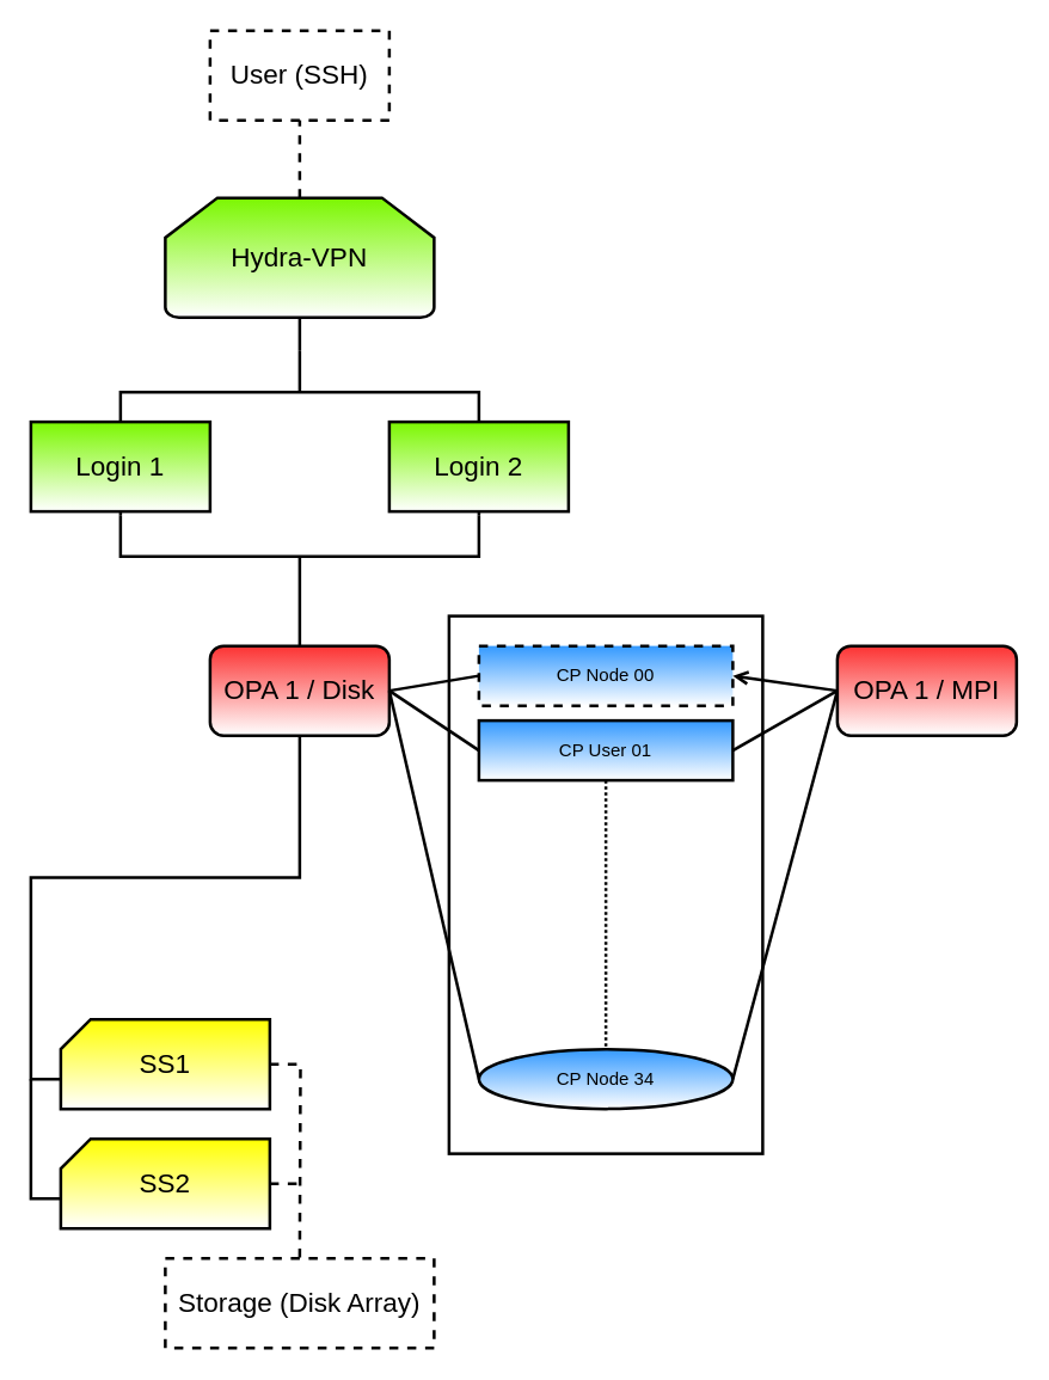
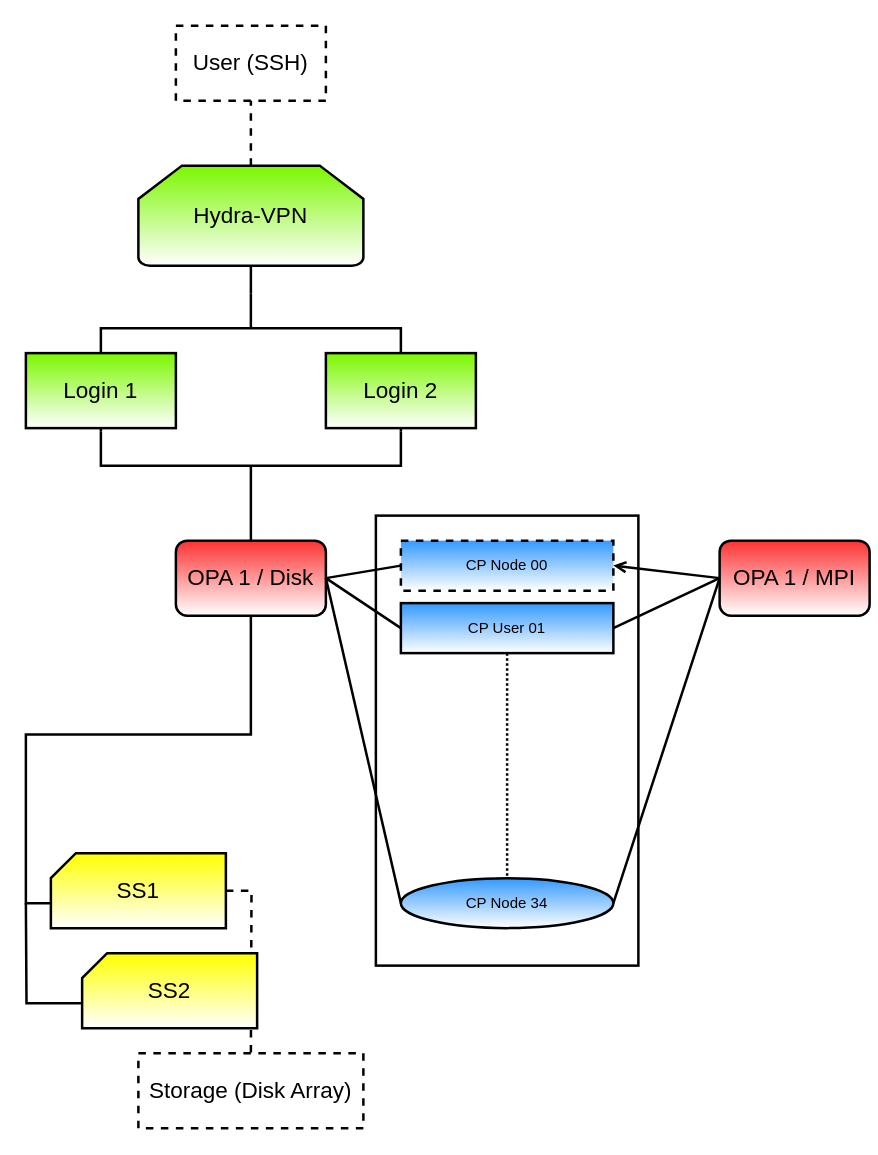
  <mxCell id="0" />
  <mxCell id="1" parent="0" />
  <mxCell id="2" style="edgeStyle=orthogonalEdgeStyle;rounded=0;orthogonalLoop=1;jettySize=auto;html=1;exitX=0.5;exitY=1;exitDx=0;exitDy=0;exitPerimeter=0;entryX=0;entryY=0.5;entryDx=0;entryDy=0;entryPerimeter=0;endArrow=none;endFill=0;strokeWidth=2;" parent="1" source="4" target="5" edge="1"><mxGeometry relative="1" as="geometry" /></mxCell>
  <mxCell id="3" style="edgeStyle=orthogonalEdgeStyle;rounded=0;orthogonalLoop=1;jettySize=auto;html=1;exitX=0.5;exitY=0;exitDx=0;exitDy=0;exitPerimeter=0;endArrow=none;endFill=0;strokeWidth=2;dashed=1;" parent="1" source="4" edge="1"><mxGeometry relative="1" as="geometry"><mxPoint x="200" y="62" as="targetPoint" /></mxGeometry></mxCell>
  <mxCell id="4" value="&lt;font style=&quot;font-size: 18px&quot;&gt;Hydra-VPN&lt;/font&gt;" style="strokeWidth=2;html=1;shape=mxgraph.flowchart.loop_limit;whiteSpace=wrap;fillColor=#7BF700;gradientColor=#ffffff;" parent="1" vertex="1"><mxGeometry x="110" y="132" width="180" height="80" as="geometry" /></mxCell>
  <mxCell id="5" value="" style="strokeWidth=2;html=1;shape=mxgraph.flowchart.annotation_2;align=left;pointerEvents=1;rotation=90;" parent="1" vertex="1"><mxGeometry x="172.5" y="142" width="55" height="240" as="geometry" /></mxCell>
  <mxCell id="6" style="edgeStyle=orthogonalEdgeStyle;rounded=0;orthogonalLoop=1;jettySize=auto;html=1;exitX=0.5;exitY=1;exitDx=0;exitDy=0;entryX=1;entryY=1;entryDx=0;entryDy=0;entryPerimeter=0;endArrow=none;endFill=0;strokeWidth=2;" parent="1" source="7" target="11" edge="1"><mxGeometry relative="1" as="geometry" /></mxCell>
  <mxCell id="7" value="&lt;font style=&quot;font-size: 18px&quot;&gt;Login 1&lt;/font&gt;" style="rounded=0;whiteSpace=wrap;html=1;strokeWidth=2;gradientColor=#ffffff;fillColor=#7BF700;" parent="1" vertex="1"><mxGeometry x="20" y="282" width="120" height="60" as="geometry" /></mxCell>
  <mxCell id="8" style="edgeStyle=orthogonalEdgeStyle;rounded=0;orthogonalLoop=1;jettySize=auto;html=1;exitX=0.5;exitY=1;exitDx=0;exitDy=0;entryX=1;entryY=0;entryDx=0;entryDy=0;entryPerimeter=0;endArrow=none;endFill=0;strokeWidth=2;" parent="1" source="9" target="11" edge="1"><mxGeometry relative="1" as="geometry" /></mxCell>
  <mxCell id="9" value="&lt;font style=&quot;font-size: 18px&quot;&gt;Login 2&lt;/font&gt;" style="rounded=0;whiteSpace=wrap;html=1;strokeWidth=2;fillColor=#7BF700;gradientColor=#ffffff;" parent="1" vertex="1"><mxGeometry x="260" y="282" width="120" height="60" as="geometry" /></mxCell>
  <mxCell id="10" style="edgeStyle=orthogonalEdgeStyle;rounded=0;orthogonalLoop=1;jettySize=auto;html=1;exitX=0;exitY=0.5;exitDx=0;exitDy=0;exitPerimeter=0;entryX=0.5;entryY=0;entryDx=0;entryDy=0;endArrow=none;endFill=0;strokeWidth=2;" parent="1" source="11" target="13" edge="1"><mxGeometry relative="1" as="geometry" /></mxCell>
  <mxCell id="11" value="" style="strokeWidth=2;html=1;shape=mxgraph.flowchart.annotation_2;align=left;pointerEvents=1;rotation=90;flipV=0;flipH=1;" parent="1" vertex="1"><mxGeometry x="172.5" y="252" width="55" height="240" as="geometry" /></mxCell>
  <mxCell id="12" style="edgeStyle=orthogonalEdgeStyle;rounded=0;orthogonalLoop=1;jettySize=auto;html=1;exitX=0.5;exitY=1;exitDx=0;exitDy=0;entryX=0;entryY=0;entryDx=0;entryDy=40;entryPerimeter=0;endArrow=none;endFill=0;strokeWidth=2;" parent="1" source="13" target="15" edge="1"><mxGeometry relative="1" as="geometry" /></mxCell>
  <mxCell id="13" value="&lt;font style=&quot;font-size: 18px&quot;&gt;OPA 1 / Disk&lt;/font&gt;" style="rounded=1;whiteSpace=wrap;html=1;strokeWidth=2;fillColor=#FC3232;gradientColor=#ffffff;" parent="1" vertex="1"><mxGeometry x="140" y="432" width="120" height="60" as="geometry" /></mxCell>
  <mxCell id="14" style="edgeStyle=orthogonalEdgeStyle;rounded=0;orthogonalLoop=1;jettySize=auto;html=1;exitX=1;exitY=0.5;exitDx=0;exitDy=0;exitPerimeter=0;endArrow=none;endFill=0;strokeWidth=2;dashed=1;" parent="1" source="15" edge="1"><mxGeometry relative="1" as="geometry"><mxPoint x="200" y="842" as="targetPoint" /></mxGeometry></mxCell>
  <mxCell id="15" value="&lt;font style=&quot;font-size: 18px&quot;&gt;SS1&lt;/font&gt;" style="verticalLabelPosition=middle;verticalAlign=middle;html=1;strokeWidth=2;shape=card;whiteSpace=wrap;size=20;arcSize=12;fillColor=#FFFF00;gradientColor=#ffffff;labelPosition=center;align=center;" parent="1" vertex="1"><mxGeometry x="40" y="682" width="140" height="60" as="geometry" /></mxCell>
  <mxCell id="16" style="edgeStyle=orthogonalEdgeStyle;rounded=0;orthogonalLoop=1;jettySize=auto;html=1;exitX=0;exitY=0;exitDx=0;exitDy=40;exitPerimeter=0;endArrow=none;endFill=0;strokeWidth=2;" parent="1" source="18" edge="1"><mxGeometry relative="1" as="geometry"><mxPoint x="20" y="722" as="targetPoint" /></mxGeometry></mxCell>
  <mxCell id="17" style="edgeStyle=orthogonalEdgeStyle;rounded=0;orthogonalLoop=1;jettySize=auto;html=1;exitX=1;exitY=0.5;exitDx=0;exitDy=0;exitPerimeter=0;endArrow=none;endFill=0;strokeWidth=2;dashed=1;" parent="1" source="18" edge="1"><mxGeometry relative="1" as="geometry"><mxPoint x="200" y="792" as="targetPoint" /></mxGeometry></mxCell>
- <mxCell id="18" value="&lt;font style=&quot;font-size: 18px&quot;&gt;SS2&lt;/font&gt;" style="verticalLabelPosition=middle;verticalAlign=middle;html=1;strokeWidth=2;shape=card;whiteSpace=wrap;size=20;arcSize=12;fillColor=#FFFF00;gradientColor=#ffffff;labelPosition=center;align=center;" parent="1" vertex="1"><mxGeometry x="40" y="762" width="140" height="60" as="geometry" /></mxCell>
+ <mxCell id="18" value="&lt;font style=&quot;font-size: 18px&quot;&gt;SS2&lt;/font&gt;" style="verticalLabelPosition=middle;verticalAlign=middle;html=1;strokeWidth=2;shape=card;whiteSpace=wrap;size=20;arcSize=12;fillColor=#FFFF00;gradientColor=#ffffff;labelPosition=center;align=center;" parent="1" vertex="1"><mxGeometry x="65" y="762" width="140" height="60" as="geometry" /></mxCell>
  <mxCell id="19" value="" style="whiteSpace=wrap;html=1;strokeWidth=2;fillColor=#FFFFFF;gradientColor=#ffffff;" parent="1" vertex="1"><mxGeometry x="300" y="412" width="210" height="360" as="geometry" /></mxCell>
  <mxCell id="20" value="CP Node 00" style="rounded=0;whiteSpace=wrap;html=1;strokeWidth=2;fillColor=#3399FF;gradientColor=#ffffff;dashed=1;" parent="1" vertex="1"><mxGeometry x="320" y="432" width="170" height="40" as="geometry" /></mxCell>
  <mxCell id="21" style="edgeStyle=orthogonalEdgeStyle;rounded=0;orthogonalLoop=1;jettySize=auto;html=1;exitX=0.5;exitY=1;exitDx=0;exitDy=0;dashed=1;endArrow=none;endFill=0;strokeWidth=2;dashPattern=1 1;" parent="1" source="22" target="23" edge="1"><mxGeometry relative="1" as="geometry" /></mxCell>
  <mxCell id="22" value="CP User 01" style="rounded=0;whiteSpace=wrap;html=1;strokeWidth=2;fillColor=#3399FF;gradientColor=#ffffff;" parent="1" vertex="1"><mxGeometry x="320" y="482" width="170" height="40" as="geometry" /></mxCell>
  <mxCell id="23" value="CP Node 34" style="ellipse;whiteSpace=wrap;html=1;strokeWidth=2;fillColor=#3399FF;gradientColor=#ffffff;" parent="1" vertex="1"><mxGeometry x="320" y="702" width="170" height="40" as="geometry" /></mxCell>
  <mxCell id="24" style="rounded=0;orthogonalLoop=1;jettySize=auto;html=1;exitX=1;exitY=0.5;exitDx=0;exitDy=0;entryX=0;entryY=0.5;entryDx=0;entryDy=0;endArrow=none;endFill=0;strokeWidth=2;" parent="1" source="13" target="20" edge="1"><mxGeometry relative="1" as="geometry" /></mxCell>
  <mxCell id="25" style="edgeStyle=none;rounded=0;orthogonalLoop=1;jettySize=auto;html=1;exitX=1;exitY=0.5;exitDx=0;exitDy=0;entryX=0;entryY=0.5;entryDx=0;entryDy=0;endArrow=none;endFill=0;strokeWidth=2;" parent="1" source="13" target="22" edge="1"><mxGeometry relative="1" as="geometry" /></mxCell>
  <mxCell id="26" style="edgeStyle=none;rounded=0;orthogonalLoop=1;jettySize=auto;html=1;exitX=1;exitY=0.5;exitDx=0;exitDy=0;entryX=0;entryY=0.5;entryDx=0;entryDy=0;endArrow=none;endFill=0;strokeWidth=2;" parent="1" source="13" target="23" edge="1"><mxGeometry relative="1" as="geometry" /></mxCell>
  <mxCell id="27" style="edgeStyle=none;rounded=0;orthogonalLoop=1;jettySize=auto;html=1;exitX=0;exitY=0.5;exitDx=0;exitDy=0;entryX=1;entryY=0.5;entryDx=0;entryDy=0;endArrow=open;endFill=0;strokeWidth=2;" parent="1" source="30" target="20" edge="1"><mxGeometry relative="1" as="geometry" /></mxCell>
  <mxCell id="28" style="edgeStyle=none;rounded=0;orthogonalLoop=1;jettySize=auto;html=1;exitX=0;exitY=0.5;exitDx=0;exitDy=0;entryX=1;entryY=0.5;entryDx=0;entryDy=0;endArrow=none;endFill=0;strokeWidth=2;" parent="1" source="30" target="22" edge="1"><mxGeometry relative="1" as="geometry" /></mxCell>
  <mxCell id="29" style="edgeStyle=none;rounded=0;orthogonalLoop=1;jettySize=auto;html=1;exitX=0;exitY=0.5;exitDx=0;exitDy=0;entryX=1;entryY=0.5;entryDx=0;entryDy=0;endArrow=none;endFill=0;strokeWidth=2;" parent="1" source="30" target="23" edge="1"><mxGeometry relative="1" as="geometry" /></mxCell>
- <mxCell id="30" value="&lt;font style=&quot;font-size: 18px&quot;&gt;OPA 1 / MPI&lt;/font&gt;" style="rounded=1;whiteSpace=wrap;html=1;strokeWidth=2;fillColor=#FC3232;gradientColor=#ffffff;" parent="1" vertex="1"><mxGeometry x="560" y="432" width="120" height="60" as="geometry" /></mxCell>
+ <mxCell id="30" value="&lt;font style=&quot;font-size: 18px&quot;&gt;OPA 1 / MPI&lt;/font&gt;" style="rounded=1;whiteSpace=wrap;html=1;strokeWidth=2;fillColor=#FC3232;gradientColor=#ffffff;" parent="1" vertex="1"><mxGeometry x="575" y="432" width="120" height="60" as="geometry" /></mxCell>
  <mxCell id="31" value="&lt;font style=&quot;font-size: 18px&quot;&gt;Storage (Disk Array)&lt;/font&gt;" style="rounded=0;whiteSpace=wrap;html=1;strokeWidth=2;fillColor=#FFFFFF;gradientColor=#ffffff;dashed=1;" parent="1" vertex="1"><mxGeometry x="110" y="842" width="180" height="60" as="geometry" /></mxCell>
  <mxCell id="32" value="&lt;font style=&quot;font-size: 18px&quot;&gt;User (SSH)&lt;/font&gt;" style="rounded=0;whiteSpace=wrap;html=1;dashed=1;strokeWidth=2;fillColor=#FFFFFF;gradientColor=#ffffff;" parent="1" vertex="1"><mxGeometry x="140" y="20" width="120" height="60" as="geometry" /></mxCell>
